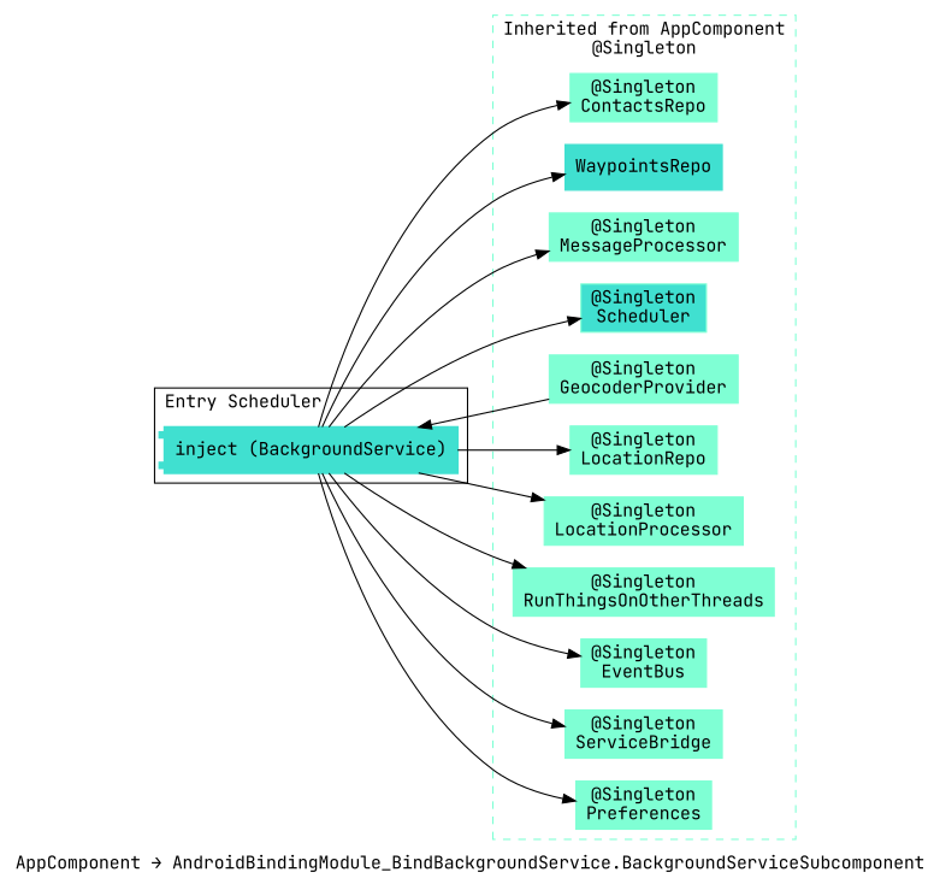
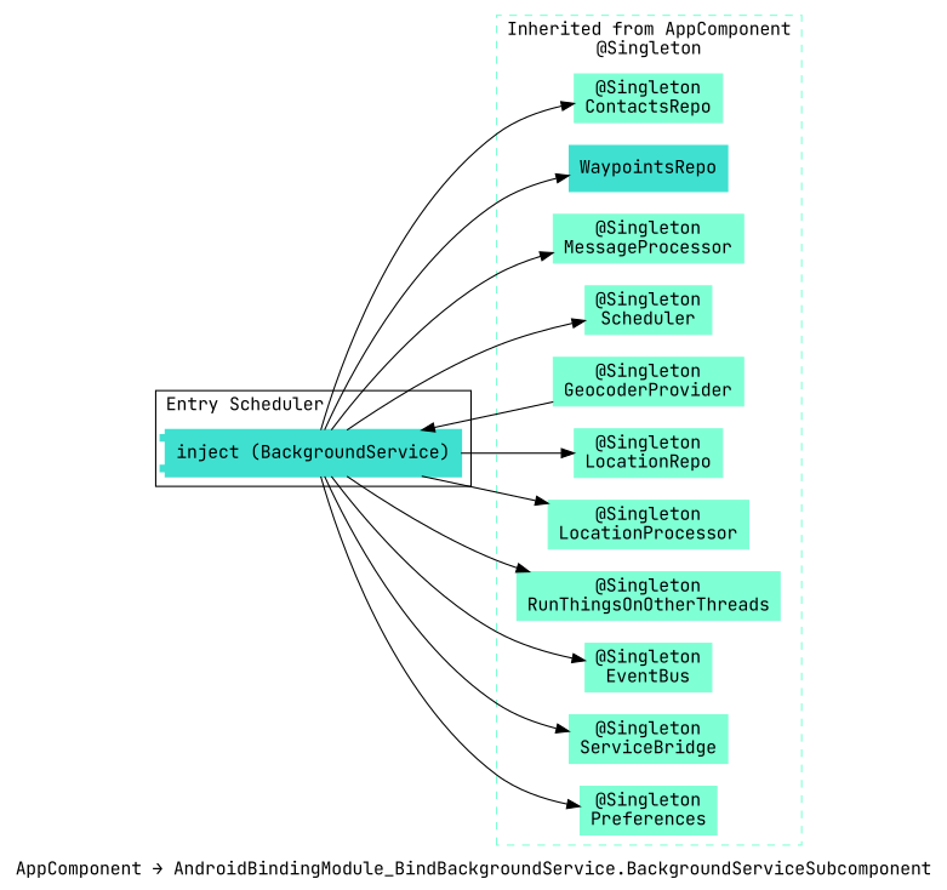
  digraph {
    compound=true
    fontname="JetBrains Mono"
    label="AppComponent → AndroidBindingModule_BindBackgroundService.BackgroundServiceSubcomponent"
    labeljust=l
    rankdir=LR
    node [color=aquamarine fontname="JetBrains Mono" shape=rectangle style=filled]
    edge [fontname="JetBrains Mono"]
    n1 [color=turquoise label="inject (BackgroundService)" penwidth=2 shape=component]
    n2 [label="@Singleton\nContactsRepo"]
    n3 [color=turquoise label=WaypointsRepo]
    n4 [label="@Singleton\nMessageProcessor"]
-   n5 [label="@Singleton\nScheduler" fillcolor=turquoise]
+   n5 [label="@Singleton\nScheduler"]
    n6 [label="@Singleton\nGeocoderProvider"]
    n7 [label="@Singleton\nLocationRepo"]
    n8 [label="@Singleton\nLocationProcessor"]
    n9 [label="@Singleton\nRunThingsOnOtherThreads"]
    n10 [label="@Singleton\nEventBus"]
    n11 [label="@Singleton\nServiceBridge"]
    n12 [label="@Singleton\nPreferences"]
    subgraph cluster_1 {
      label="Entry Scheduler"
      n1
    }
    subgraph cluster_2 {
      label="Dependency Graph"
    }
    subgraph cluster_3 {
      label=Subcomponents
      shape=folder
    }
    subgraph cluster_4 {
      color=aquamarine
      label="Inherited from AppComponent\n@Singleton"
      labeljust=c
      style=dashed
      n2
      n3
      n4
      n5
      n6
      n7
      n8
      n9
      n10
      n11
      n12
    }
    n1 -> n2
    n1 -> n3
    n1 -> n4
    n1 -> n5
    n1 -> n7
    n1 -> n8
    n1 -> n9
    n1 -> n10
    n1 -> n11
    n1 -> n12
    n6 -> n1
  }
